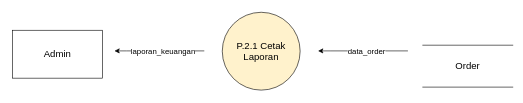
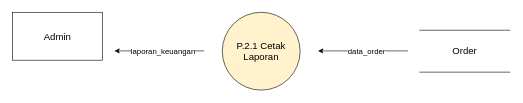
  <mxCell id="0" />
  <mxCell id="1" parent="0" />
- <mxCell id="2" value="Admin" style="rounded=0;whiteSpace=wrap;html=1;fontSize=16;" vertex="1" parent="1"><mxGeometry x="20" y="50" width="150" height="80" as="geometry" /></mxCell>
+ <mxCell id="2" value="Admin" style="rounded=0;whiteSpace=wrap;html=1;fontSize=16;" vertex="1" parent="1"><mxGeometry x="20" y="20" width="150" height="80" as="geometry" /></mxCell>
  <mxCell id="3" style="edgeStyle=orthogonalEdgeStyle;rounded=0;orthogonalLoop=1;jettySize=auto;html=1;fontSize=16;" edge="1" parent="1"><mxGeometry relative="1" as="geometry"><mxPoint x="530" y="84.5" as="targetPoint" /><mxPoint x="680" y="84.5" as="sourcePoint" /><Array as="points"><mxPoint x="550" y="84.5" /></Array></mxGeometry></mxCell>
  <mxCell id="4" value="data_order" style="edgeLabel;html=1;align=center;verticalAlign=middle;resizable=0;points=[];fontSize=13;" vertex="1" connectable="0" parent="3"><mxGeometry x="0.344" y="2" relative="1" as="geometry"><mxPoint x="31" y="-1" as="offset" /></mxGeometry></mxCell>
- <mxCell id="5" value="Order" style="shape=partialRectangle;whiteSpace=wrap;html=1;left=0;right=0;fillColor=none;fontSize=16;" vertex="1" parent="1"><mxGeometry x="705" y="75" width="150" height="70" as="geometry" /></mxCell>
+ <mxCell id="5" value="Order" style="shape=partialRectangle;whiteSpace=wrap;html=1;left=0;right=0;fillColor=none;fontSize=16;" vertex="1" parent="1"><mxGeometry x="700" y="50" width="150" height="70" as="geometry" /></mxCell>
  <mxCell id="6" value="P.2.1 Cetak Laporan" style="ellipse;whiteSpace=wrap;html=1;aspect=fixed;fontSize=16;fillColor=#fff2cc;" vertex="1" parent="1"><mxGeometry x="370" y="20" width="130" height="130" as="geometry" /></mxCell>
  <mxCell id="7" style="edgeStyle=orthogonalEdgeStyle;rounded=0;orthogonalLoop=1;jettySize=auto;html=1;fontSize=16;" edge="1" parent="1"><mxGeometry relative="1" as="geometry"><mxPoint x="190" y="84.5" as="targetPoint" /><mxPoint x="340" y="84.5" as="sourcePoint" /><Array as="points"><mxPoint x="210" y="84.5" /></Array></mxGeometry></mxCell>
  <mxCell id="8" value="laporan_keuangan" style="edgeLabel;html=1;align=center;verticalAlign=middle;resizable=0;points=[];fontSize=13;" vertex="1" connectable="0" parent="7"><mxGeometry x="0.211" y="1" relative="1" as="geometry"><mxPoint x="21" as="offset" /></mxGeometry></mxCell>
